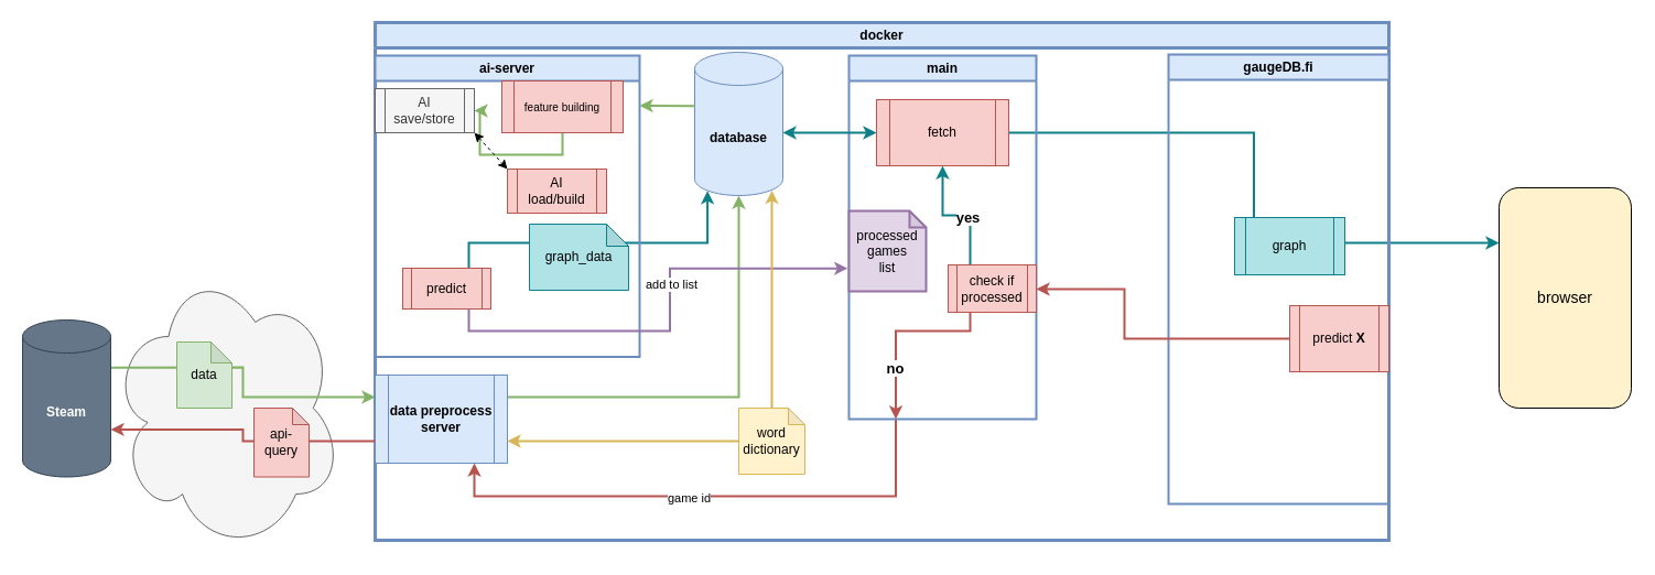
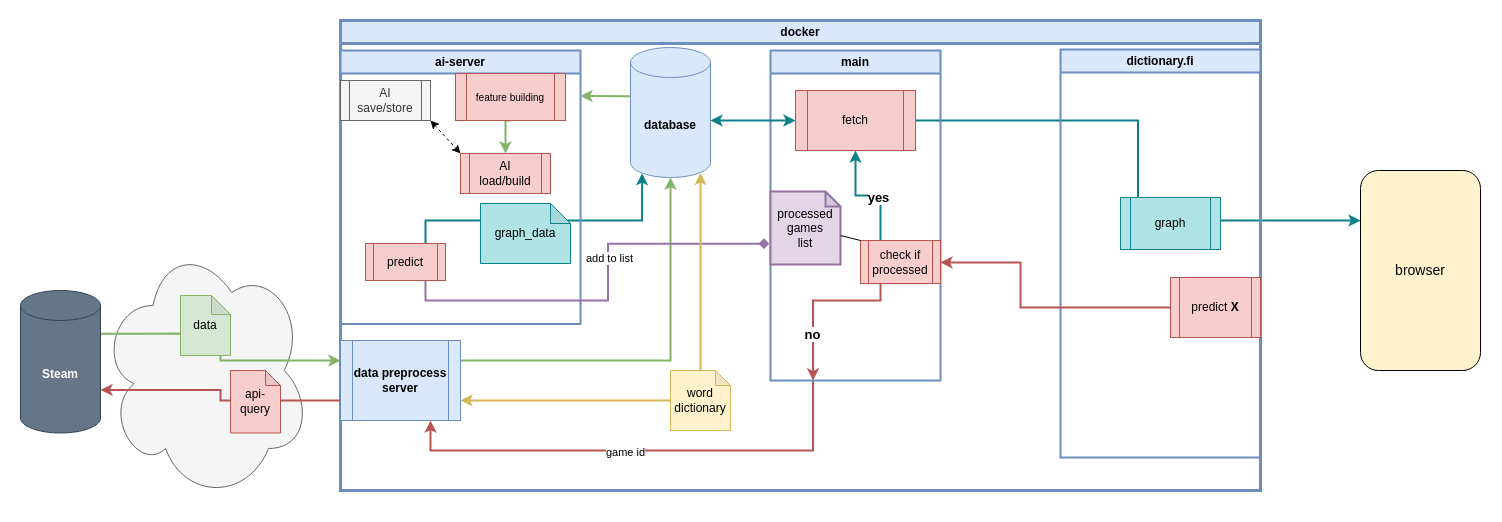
  <mxCell id="0" />
  <mxCell id="1" parent="0" />
  <mxCell id="2" style="edgeStyle=orthogonalEdgeStyle;rounded=0;orthogonalLoop=1;jettySize=auto;html=1;exitX=1;exitY=0.5;exitDx=0;exitDy=0;entryX=0;entryY=0.25;entryDx=0;entryDy=0;fillColor=#b0e3e6;strokeColor=#0e8088;strokeWidth=2;" edge="1" parent="1" source="24" target="43"><mxGeometry relative="1" as="geometry" /></mxCell>
  <mxCell id="3" value="" style="ellipse;shape=cloud;whiteSpace=wrap;html=1;fillColor=#f5f5f5;fontColor=#333333;strokeColor=#666666;" vertex="1" parent="1"><mxGeometry x="100" y="240" width="210" height="260" as="geometry" /></mxCell>
  <mxCell id="4" style="edgeStyle=orthogonalEdgeStyle;rounded=0;orthogonalLoop=1;jettySize=auto;html=1;exitX=1;exitY=0;exitDx=0;exitDy=43.125;exitPerimeter=0;entryX=0;entryY=0.25;entryDx=0;entryDy=0;fillColor=#d5e8d4;strokeColor=#82b366;strokeWidth=2;" edge="1" parent="1" source="5" target="10"><mxGeometry relative="1" as="geometry" /></mxCell>
  <mxCell id="5" value="&lt;b&gt;Steam&lt;/b&gt;" style="shape=cylinder3;whiteSpace=wrap;html=1;boundedLbl=1;backgroundOutline=1;size=15;fillColor=#647687;fontColor=#ffffff;strokeColor=#314354;" vertex="1" parent="1"><mxGeometry y="290" width="80" height="142.5" as="geometry" x="20" /></mxCell>
  <mxCell id="6" value="docker" style="swimlane;whiteSpace=wrap;html=1;fillColor=#dae8fc;strokeColor=#6c8ebf;strokeWidth=3;" vertex="1" parent="1"><mxGeometry x="340" y="20" width="920" height="470" as="geometry" /></mxCell>
  <mxCell id="7" style="edgeStyle=orthogonalEdgeStyle;rounded=0;orthogonalLoop=1;jettySize=auto;html=1;exitX=0.75;exitY=0;exitDx=0;exitDy=0;entryX=0.145;entryY=1;entryDx=0;entryDy=-4.35;entryPerimeter=0;strokeWidth=2;fillColor=#b0e3e6;strokeColor=#0e8088;" edge="1" parent="6" source="29" target="8"><mxGeometry relative="1" as="geometry"><Array as="points"><mxPoint x="85" y="200" /><mxPoint x="302" y="200" /></Array></mxGeometry></mxCell>
  <mxCell id="8" value="&lt;b&gt;database&lt;/b&gt;" style="shape=cylinder3;whiteSpace=wrap;html=1;boundedLbl=1;backgroundOutline=1;size=15;fillColor=#dae8fc;strokeColor=#6c8ebf;" vertex="1" parent="6"><mxGeometry x="290" y="27" width="80" height="130" as="geometry" /></mxCell>
  <mxCell id="9" style="edgeStyle=orthogonalEdgeStyle;rounded=0;orthogonalLoop=1;jettySize=auto;html=1;exitX=1;exitY=0.25;exitDx=0;exitDy=0;entryX=0.5;entryY=1;entryDx=0;entryDy=0;entryPerimeter=0;fillColor=#d5e8d4;strokeColor=#82b366;strokeWidth=2;" edge="1" parent="6" source="10" target="8"><mxGeometry relative="1" as="geometry" /></mxCell>
  <mxCell id="10" value="&lt;div&gt;&lt;b&gt;data preprocess&lt;/b&gt;&lt;/div&gt;&lt;div&gt;&lt;b&gt;server&lt;br&gt;&lt;/b&gt;&lt;/div&gt;" style="shape=process;whiteSpace=wrap;html=1;backgroundOutline=1;fillColor=#dae8fc;strokeColor=#6c8ebf;" vertex="1" parent="6"><mxGeometry y="320" width="120" height="80" as="geometry" /></mxCell>
- <mxCell id="11" value="gaugeDB.fi" style="swimlane;whiteSpace=wrap;html=1;fillColor=#dae8fc;strokeColor=#6c8ebf;strokeWidth=2;" vertex="1" parent="6"><mxGeometry x="720" y="29" width="200" height="408" as="geometry" /></mxCell>
+ <mxCell id="11" value="dictionary.fi" style="swimlane;whiteSpace=wrap;html=1;fillColor=#dae8fc;strokeColor=#6c8ebf;strokeWidth=2;" vertex="1" parent="6"><mxGeometry x="720" y="29" width="200" height="408" as="geometry" /></mxCell>
  <mxCell id="12" value="predict &lt;b&gt;X&lt;/b&gt;" style="shape=process;whiteSpace=wrap;html=1;backgroundOutline=1;fillColor=#f8cecc;strokeColor=#b85450;" vertex="1" parent="11"><mxGeometry x="110" y="228" width="90" height="60" as="geometry" /></mxCell>
  <mxCell id="13" value="graph" style="shape=process;whiteSpace=wrap;html=1;backgroundOutline=1;fillColor=#b0e3e6;strokeColor=#0e8088;" vertex="1" parent="11"><mxGeometry x="60" y="148" width="100" height="52" as="geometry" /></mxCell>
  <mxCell id="14" style="edgeStyle=orthogonalEdgeStyle;rounded=0;orthogonalLoop=1;jettySize=auto;html=1;exitX=0.25;exitY=1;exitDx=0;exitDy=0;entryX=0.75;entryY=1;entryDx=0;entryDy=0;fillColor=#f8cecc;strokeColor=#b85450;strokeWidth=2;" edge="1" parent="6" source="16" target="10"><mxGeometry relative="1" as="geometry"><Array as="points"><mxPoint x="473" y="430" /><mxPoint x="90" y="430" /></Array></mxGeometry></mxCell>
  <mxCell id="15" value="game id" style="edgeLabel;html=1;align=center;verticalAlign=middle;resizable=0;points=[];" vertex="1" connectable="0" parent="14"><mxGeometry x="0.068" y="1" relative="1" as="geometry"><mxPoint as="offset" /></mxGeometry></mxCell>
  <mxCell id="16" value="main" style="swimlane;whiteSpace=wrap;html=1;fillColor=#dae8fc;strokeColor=#6c8ebf;strokeWidth=2;" vertex="1" parent="6"><mxGeometry x="430" y="30" width="170" height="330" as="geometry" /></mxCell>
  <mxCell id="17" value="&lt;div&gt;processed&lt;/div&gt;&lt;div&gt;games&lt;/div&gt;&lt;div&gt;list&lt;br&gt;&lt;/div&gt;" style="shape=note;whiteSpace=wrap;html=1;backgroundOutline=1;darkOpacity=0.05;size=15;fillColor=#e1d5e7;strokeColor=#9673a6;strokeWidth=2;" vertex="1" parent="16"><mxGeometry y="141" width="70" height="73" as="geometry" /></mxCell>
  <mxCell id="18" style="edgeStyle=orthogonalEdgeStyle;rounded=0;orthogonalLoop=1;jettySize=auto;html=1;exitX=0.25;exitY=1;exitDx=0;exitDy=0;entryX=0.25;entryY=1;entryDx=0;entryDy=0;fillColor=#f8cecc;strokeColor=#b85450;strokeWidth=2;" edge="1" parent="16" source="22" target="16"><mxGeometry relative="1" as="geometry"><Array as="points"><mxPoint x="110" y="250" /><mxPoint x="43" y="250" /></Array></mxGeometry></mxCell>
  <mxCell id="19" value="&lt;b&gt;&lt;font style=&quot;font-size: 13px;&quot;&gt;no&lt;/font&gt;&lt;/b&gt;" style="edgeLabel;html=1;align=center;verticalAlign=middle;resizable=0;points=[];" vertex="1" connectable="0" parent="18"><mxGeometry x="0.439" y="-1" relative="1" as="geometry"><mxPoint as="offset" /></mxGeometry></mxCell>
  <mxCell id="20" style="edgeStyle=orthogonalEdgeStyle;rounded=0;orthogonalLoop=1;jettySize=auto;html=1;exitX=0.25;exitY=0;exitDx=0;exitDy=0;entryX=0.5;entryY=1;entryDx=0;entryDy=0;fillColor=#b0e3e6;strokeColor=#0e8088;strokeWidth=2;" edge="1" parent="16" source="22" target="24"><mxGeometry relative="1" as="geometry" /></mxCell>
  <mxCell id="21" value="&lt;b&gt;&lt;font style=&quot;font-size: 13px;&quot;&gt;yes&lt;/font&gt;&lt;/b&gt;" style="edgeLabel;html=1;align=center;verticalAlign=middle;resizable=0;points=[];" vertex="1" connectable="0" parent="20"><mxGeometry x="-0.166" y="1" relative="1" as="geometry"><mxPoint as="offset" /></mxGeometry></mxCell>
  <mxCell id="22" value="&lt;div&gt;check if processed&lt;br&gt;&lt;/div&gt;" style="shape=process;whiteSpace=wrap;html=1;backgroundOutline=1;fillColor=#f8cecc;strokeColor=#b85450;" vertex="1" parent="16"><mxGeometry x="90" y="190" width="80" height="43" as="geometry" /></mxCell>
+ <mxCell id="23" value="" style="endArrow=none;html=1;rounded=0;exitX=0;exitY=0;exitDx=0;exitDy=0;entryX=0;entryY=0;entryDx=70;entryDy=44;entryPerimeter=0;" edge="1" parent="16" source="22" target="17"><mxGeometry width="50" height="50" relative="1" as="geometry"><mxPoint x="30" y="120" as="sourcePoint" /><mxPoint x="80" y="70" as="targetPoint" /></mxGeometry></mxCell>
  <mxCell id="24" value="fetch" style="shape=process;whiteSpace=wrap;html=1;backgroundOutline=1;fillColor=#f8cecc;strokeColor=#b85450;" vertex="1" parent="16"><mxGeometry x="25" y="40" width="120" height="60" as="geometry" /></mxCell>
  <mxCell id="25" value="" style="endArrow=classic;startArrow=classic;html=1;rounded=0;entryX=0;entryY=0.5;entryDx=0;entryDy=0;fillColor=#b0e3e6;strokeColor=#0e8088;strokeWidth=2;" edge="1" parent="6" target="24"><mxGeometry width="50" height="50" relative="1" as="geometry"><mxPoint x="370" y="100" as="sourcePoint" /><mxPoint x="380" y="150" as="targetPoint" /></mxGeometry></mxCell>
  <mxCell id="26" value="ai-server" style="swimlane;whiteSpace=wrap;html=1;fillColor=#dae8fc;strokeColor=#6c8ebf;strokeWidth=2;" vertex="1" parent="6"><mxGeometry y="30" width="240" height="273.5" as="geometry" /></mxCell>
- <mxCell id="27" style="edgeStyle=orthogonalEdgeStyle;rounded=0;orthogonalLoop=1;jettySize=auto;html=1;exitX=0.5;exitY=1;exitDx=0;exitDy=0;fillColor=#d5e8d4;strokeColor=#82b366;strokeWidth=2;" edge="1" parent="26" source="28" target="31"><mxGeometry relative="1" as="geometry" /></mxCell>
+ <mxCell id="27" style="edgeStyle=orthogonalEdgeStyle;rounded=0;orthogonalLoop=1;jettySize=auto;html=1;exitX=0.5;exitY=1;exitDx=0;exitDy=0;entryX=0.5;entryY=0;entryDx=0;entryDy=0;fillColor=#d5e8d4;strokeColor=#82b366;strokeWidth=2;" edge="1" parent="26" source="28" target="30"><mxGeometry relative="1" as="geometry" /></mxCell>
  <mxCell id="28" value="&lt;font style=&quot;font-size: 10px;&quot;&gt;feature building&lt;/font&gt;" style="shape=process;whiteSpace=wrap;html=1;backgroundOutline=1;fillColor=#f8cecc;strokeColor=#b85450;" vertex="1" parent="26"><mxGeometry x="115" y="23" width="110" height="47" as="geometry" /></mxCell>
  <mxCell id="29" value="predict" style="shape=process;whiteSpace=wrap;html=1;backgroundOutline=1;fillColor=#f8cecc;strokeColor=#b85450;" vertex="1" parent="26"><mxGeometry x="25" y="193" width="80" height="37" as="geometry" /></mxCell>
  <mxCell id="30" value="&lt;div&gt;AI&lt;br&gt;&lt;/div&gt;&lt;div&gt;load/build&lt;/div&gt;" style="shape=process;whiteSpace=wrap;html=1;backgroundOutline=1;fillColor=#f8cecc;strokeColor=#b85450;" vertex="1" parent="26"><mxGeometry x="120" y="103" width="90" height="40" as="geometry" /></mxCell>
  <mxCell id="31" value="&lt;div&gt;AI&lt;/div&gt;&lt;div&gt;save/store&lt;br&gt;&lt;/div&gt;" style="shape=process;whiteSpace=wrap;html=1;backgroundOutline=1;fillColor=#f5f5f5;fontColor=#333333;strokeColor=#666666;" vertex="1" parent="26"><mxGeometry y="30" width="90" height="40" as="geometry" /></mxCell>
  <mxCell id="32" value="" style="endArrow=classic;startArrow=classic;html=1;rounded=0;entryX=0;entryY=0;entryDx=0;entryDy=0;exitX=1;exitY=1;exitDx=0;exitDy=0;dashed=1;" edge="1" parent="26" source="31" target="30"><mxGeometry width="50" height="50" relative="1" as="geometry"><mxPoint x="210" y="213" as="sourcePoint" /><mxPoint x="260" y="163" as="targetPoint" /></mxGeometry></mxCell>
  <mxCell id="33" value="graph_data" style="shape=note;whiteSpace=wrap;html=1;backgroundOutline=1;darkOpacity=0.05;size=20;fillColor=#b0e3e6;strokeColor=#0e8088;" vertex="1" parent="26"><mxGeometry x="140" y="153" width="90" height="60" as="geometry" /></mxCell>
- <mxCell id="34" style="edgeStyle=orthogonalEdgeStyle;rounded=0;orthogonalLoop=1;jettySize=auto;html=1;exitX=0.75;exitY=1;exitDx=0;exitDy=0;entryX=-0.017;entryY=0.715;entryDx=0;entryDy=0;entryPerimeter=0;fillColor=#e1d5e7;strokeColor=#9673a6;strokeWidth=2;" edge="1" parent="6" source="29" target="17"><mxGeometry relative="1" as="geometry" /></mxCell>
+ <mxCell id="34" style="edgeStyle=orthogonalEdgeStyle;rounded=0;orthogonalLoop=1;jettySize=auto;html=1;exitX=0.75;exitY=1;exitDx=0;exitDy=0;entryX=-0.017;entryY=0.715;entryDx=0;entryDy=0;entryPerimeter=0;fillColor=#e1d5e7;strokeColor=#9673a6;strokeWidth=2;endArrow=diamond;" edge="1" parent="6" source="29" target="17"><mxGeometry relative="1" as="geometry" /></mxCell>
  <mxCell id="35" value="add to list" style="edgeLabel;html=1;align=center;verticalAlign=middle;resizable=0;points=[];" vertex="1" connectable="0" parent="34"><mxGeometry x="0.164" y="-1" relative="1" as="geometry"><mxPoint as="offset" /></mxGeometry></mxCell>
  <mxCell id="36" value="" style="endArrow=classic;startArrow=classic;html=1;rounded=0;entryX=0.875;entryY=0.965;entryDx=0;entryDy=0;entryPerimeter=0;exitX=1;exitY=0.75;exitDx=0;exitDy=0;fillColor=#fff2cc;strokeColor=#d6b656;strokeWidth=2;" edge="1" parent="6" source="10" target="8"><mxGeometry width="50" height="50" relative="1" as="geometry"><mxPoint x="450" y="270" as="sourcePoint" /><mxPoint x="500" y="220" as="targetPoint" /><Array as="points"><mxPoint x="360" y="380" /></Array></mxGeometry></mxCell>
  <mxCell id="37" value="&lt;div&gt;word&lt;/div&gt;&lt;div&gt;dictionary&lt;br&gt;&lt;/div&gt;" style="shape=note;whiteSpace=wrap;html=1;backgroundOutline=1;darkOpacity=0.05;size=15;fillColor=#fff2cc;strokeColor=#d6b656;" vertex="1" parent="6"><mxGeometry x="330" y="350" width="60" height="60" as="geometry" /></mxCell>
  <mxCell id="38" style="edgeStyle=orthogonalEdgeStyle;rounded=0;orthogonalLoop=1;jettySize=auto;html=1;exitX=0;exitY=0.5;exitDx=0;exitDy=0;fillColor=#f8cecc;strokeColor=#b85450;strokeWidth=2;" edge="1" parent="6" source="12" target="22"><mxGeometry relative="1" as="geometry"><Array as="points"><mxPoint x="680" y="287" /><mxPoint x="680" y="242" /></Array></mxGeometry></mxCell>
  <mxCell id="39" value="" style="endArrow=classic;html=1;rounded=0;entryX=1;entryY=0.5;entryDx=0;entryDy=0;exitX=-0.001;exitY=0.382;exitDx=0;exitDy=0;exitPerimeter=0;fillColor=#d5e8d4;strokeColor=#82b366;strokeWidth=2;" edge="1" parent="6"><mxGeometry width="50" height="50" relative="1" as="geometry"><mxPoint x="289.92" y="75.66" as="sourcePoint" /><mxPoint x="240.0" y="75.5" as="targetPoint" /></mxGeometry></mxCell>
  <mxCell id="40" style="edgeStyle=orthogonalEdgeStyle;rounded=0;orthogonalLoop=1;jettySize=auto;html=1;exitX=0;exitY=0.75;exitDx=0;exitDy=0;entryX=1;entryY=0;entryDx=0;entryDy=99.375;entryPerimeter=0;fillColor=#f8cecc;strokeColor=#b85450;strokeWidth=2;" edge="1" parent="1" source="10" target="5"><mxGeometry relative="1" as="geometry" /></mxCell>
  <mxCell id="41" value="api-query" style="shape=note;whiteSpace=wrap;html=1;backgroundOutline=1;darkOpacity=0.05;size=15;fillColor=#f8cecc;strokeColor=#b85450;" vertex="1" parent="1"><mxGeometry x="230" y="370" width="50" height="62.5" as="geometry" /></mxCell>
- <mxCell id="42" value="data" style="shape=note;whiteSpace=wrap;html=1;backgroundOutline=1;darkOpacity=0.05;size=19;fillColor=#d5e8d4;strokeColor=#82b366;" vertex="1" parent="1"><mxGeometry x="160" y="310" width="50" height="60" as="geometry" /></mxCell>
+ <mxCell id="42" value="data" style="shape=note;whiteSpace=wrap;html=1;backgroundOutline=1;darkOpacity=0.05;size=19;fillColor=#d5e8d4;strokeColor=#82b366;" vertex="1" parent="1"><mxGeometry x="180" y="295" width="50" height="60" as="geometry" /></mxCell>
  <mxCell id="43" value="&lt;font style=&quot;font-size: 14px;&quot;&gt;browser&lt;/font&gt;" style="rounded=1;whiteSpace=wrap;html=1;fillColor=#fff2cc;" vertex="1" parent="1"><mxGeometry x="1360" y="170" width="120" height="200" as="geometry" /></mxCell>
